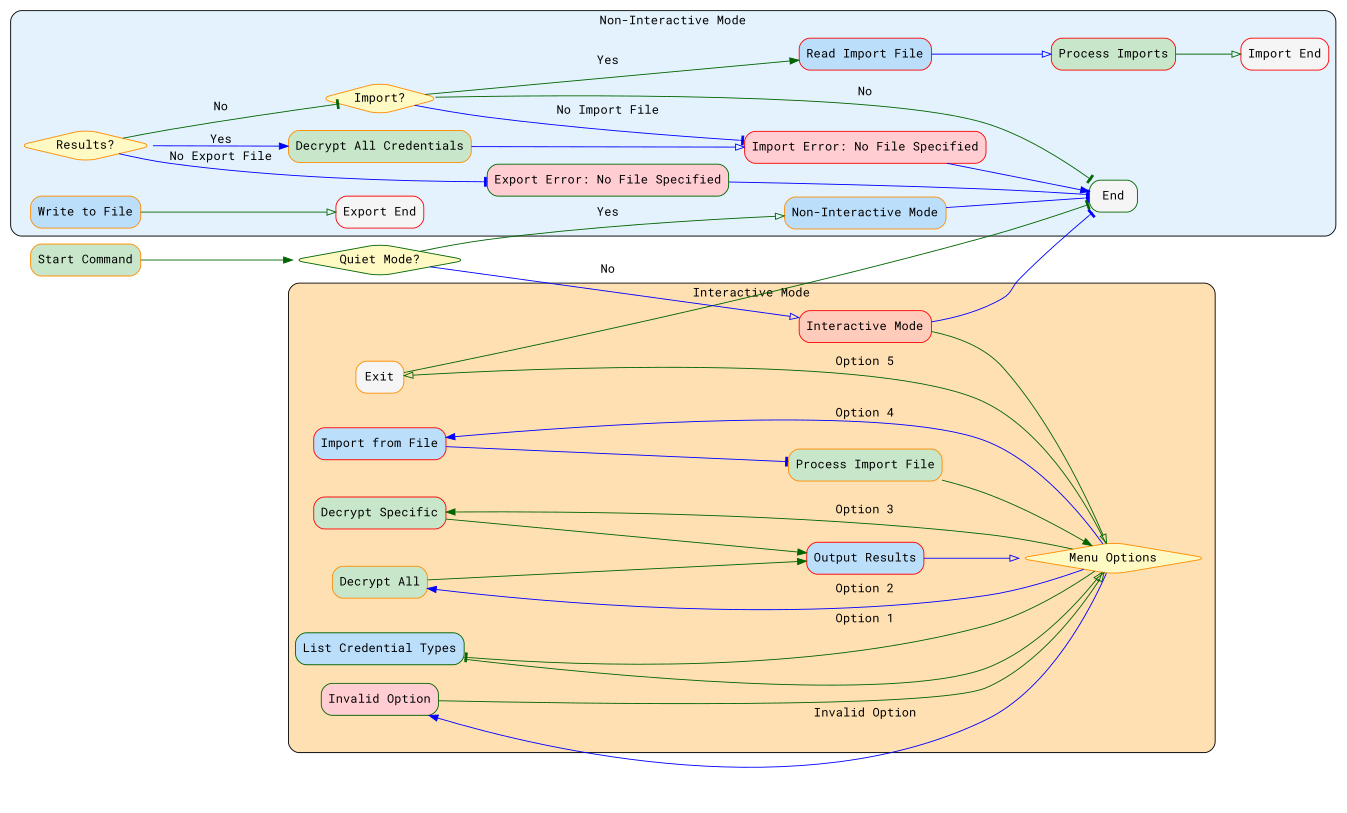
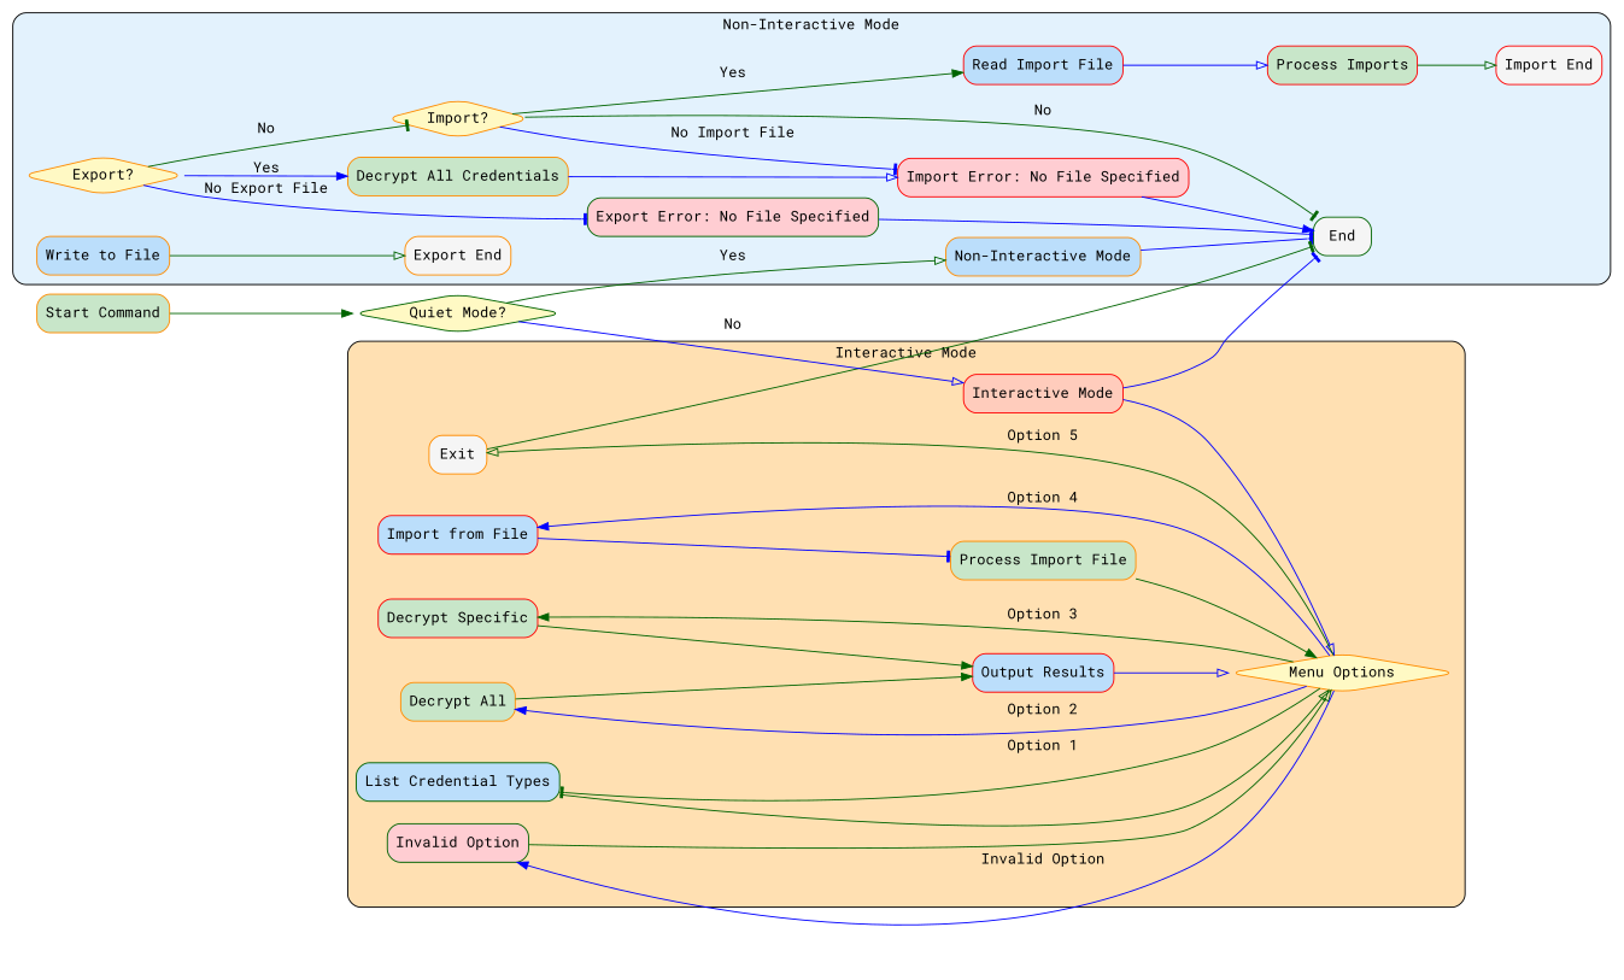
  digraph {
    fontname="Roboto Mono"
    rankdir=LR
    node [color=darkorange fillcolor="#BBDEFB" fontname="Roboto Mono" shape=box style="rounded,filled"]
    edge [arrowhead=normal color=darkgreen fontname="Roboto Mono"]
    n1 [label="Non-Interactive Mode"]
-   n2 [fillcolor="#FFF9C4" label="Results?" shape=diamond]
+   n2 [fillcolor="#FFF9C4" label="Export?" shape=diamond]
    n3 [color=darkgreen fillcolor="#F5F5F5" label=End]
    n4 [fillcolor="#FFF9C4" label="Import?" shape=diamond]
    n5 [fillcolor="#C8E6C9" label="Decrypt All Credentials"]
    n6 [color=darkgreen fillcolor="#FFCDD2" label="Export Error: No File Specified"]
    n7 [color=red label="Read Import File"]
    n8 [color=red fillcolor="#FFCDD2" label="Import Error: No File Specified"]
    n9 [label="Write to File"]
-   n10 [color=red fillcolor="#F5F5F5" label="Export End"]
+   n10 [fillcolor="#F5F5F5" label="Export End"]
    n11 [color=red fillcolor="#C8E6C9" label="Process Imports"]
    n12 [color=red fillcolor="#F5F5F5" label="Import End"]
    n13 [color=darkgreen label="List Credential Types"]
    n14 [fillcolor="#C8E6C9" label="Decrypt All"]
    n15 [color=red fillcolor="#C8E6C9" label="Decrypt Specific"]
    n16 [color=red label="Import from File"]
    n17 [fillcolor="#F5F5F5" label=Exit]
    n18 [color=darkgreen fillcolor="#FFCDD2" label="Invalid Option"]
    n19 [color=red fillcolor="#FFCCBC" label="Interactive Mode"]
    n20 [fillcolor="#FFF9C4" label="Menu Options" shape=diamond]
    n21 [color=red label="Output Results"]
    n22 [fillcolor="#C8E6C9" label="Process Import File"]
    n23 [fillcolor="#C8E6C9" label="Start Command"]
    n24 [color=darkgreen fillcolor="#FFF9C4" label="Quiet Mode?" shape=diamond]
    subgraph cluster_1 {
      fillcolor="#E3F2FD"
      label="Non-Interactive Mode"
      style="rounded,filled"
      n1
      n2
      n3
      n4
      n5
      n6
      n7
      n8
      n9
      n10
      n11
      n12
    }
    subgraph cluster_2 {
      fillcolor="#FFE0B2"
      label="Interactive Mode"
      style="rounded,filled"
      n19
      n20
      n21
      n22
      subgraph sub_3 {
        fillcolor="#FFE0B2"
        label="Interactive Mode"
        rank=same
        style="rounded,filled"
        n13
        n14
        n15
        n16
        n17
        n18
      }
    }
    n1 -> n3 [arrowhead=tee color=blue]
    n2 -> n4 [arrowhead=tee label=No]
    n2 -> n5 [color=blue label=Yes]
    n2 -> n6 [arrowhead=tee color=blue label="No Export File"]
    n4 -> n3 [arrowhead=tee label=No]
    n4 -> n7 [label=Yes]
    n4 -> n8 [arrowhead=tee color=blue label="No Import File"]
    n5 -> n8 [arrowhead=onormal color=blue]
    n6 -> n3 [arrowhead=tee color=blue]
    n7 -> n11 [arrowhead=onormal color=blue]
    n8 -> n3 [color=blue]
    n9 -> n10 [arrowhead=onormal]
    n11 -> n12 [arrowhead=onormal]
    n13 -> n14 [color="#555555" style=invis arrowhead=""]
    n13 -> n20 [arrowhead=onormal]
    n14 -> n15 [color="#555555" style=invis arrowhead=""]
    n14 -> n21
    n15 -> n16 [color="#555555" style=invis arrowhead=""]
    n15 -> n21
    n16 -> n17 [color="#555555" style=invis arrowhead=""]
    n16 -> n22 [arrowhead=tee color=blue]
    n17 -> n3 [arrowhead=tee]
    n17 -> n18 [color="#555555" style=invis arrowhead=""]
    n18 -> n20 [arrowhead=onormal]
    n19 -> n3 [arrowhead=tee color=blue]
-   n19 -> n20 [arrowhead=onormal]
+   n19 -> n20 [arrowhead=onormal color=blue]
    n20 -> n13 [arrowhead=tee label="Option 1"]
    n20 -> n14 [color=blue label="Option 2"]
    n20 -> n15 [label="Option 3"]
    n20 -> n16 [color=blue label="Option 4"]
    n20 -> n17 [arrowhead=onormal label="Option 5"]
    n20 -> n18 [color=blue label="Invalid Option"]
    n21 -> n20 [arrowhead=onormal color=blue]
    n22 -> n20
    n23 -> n24
    n24 -> n1 [arrowhead=onormal label=Yes]
    n24 -> n19 [arrowhead=onormal color=blue label=No]
  }
